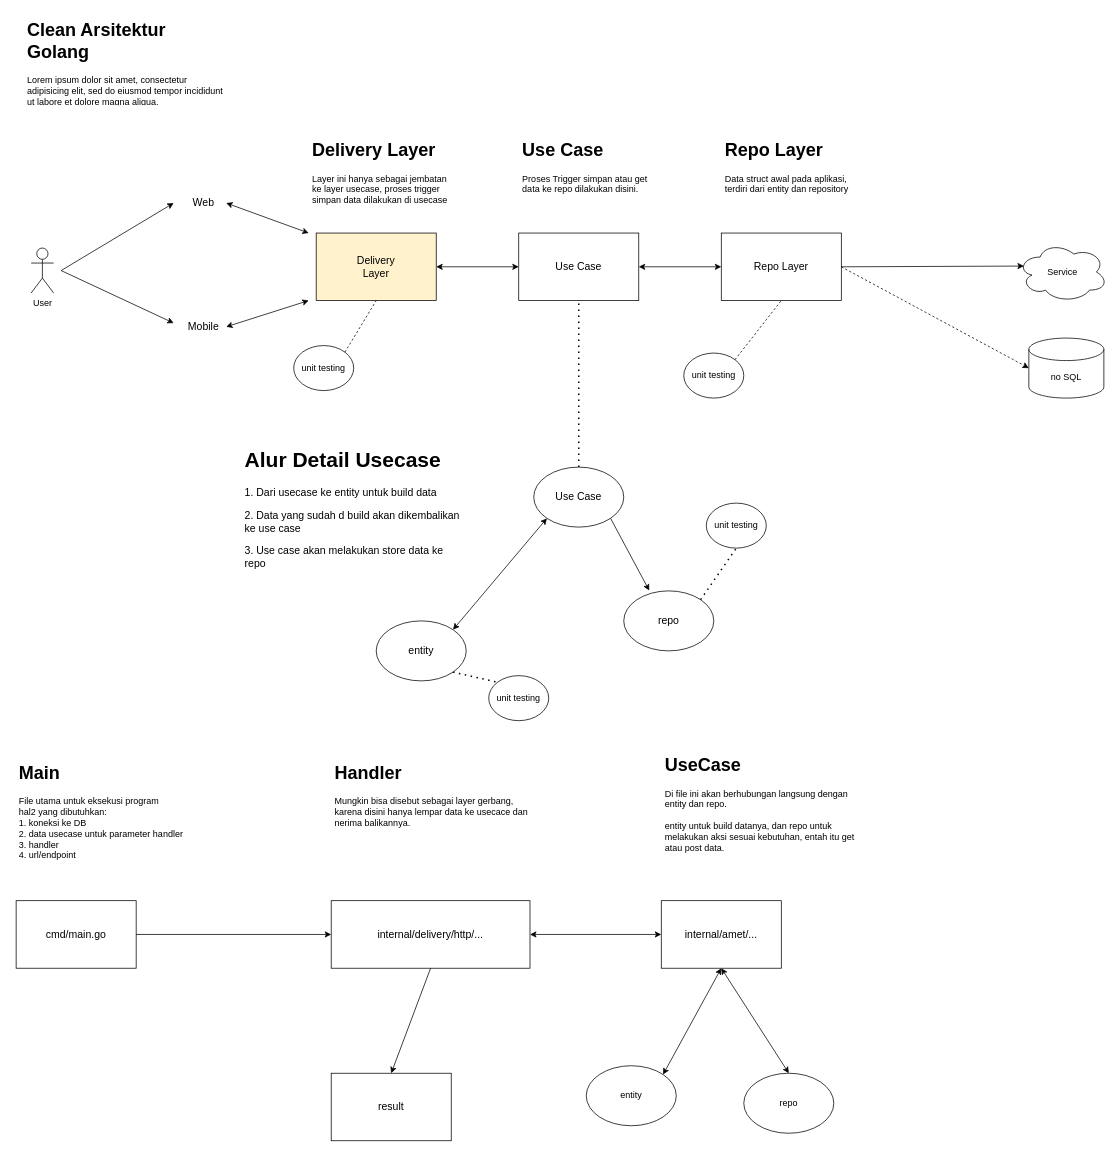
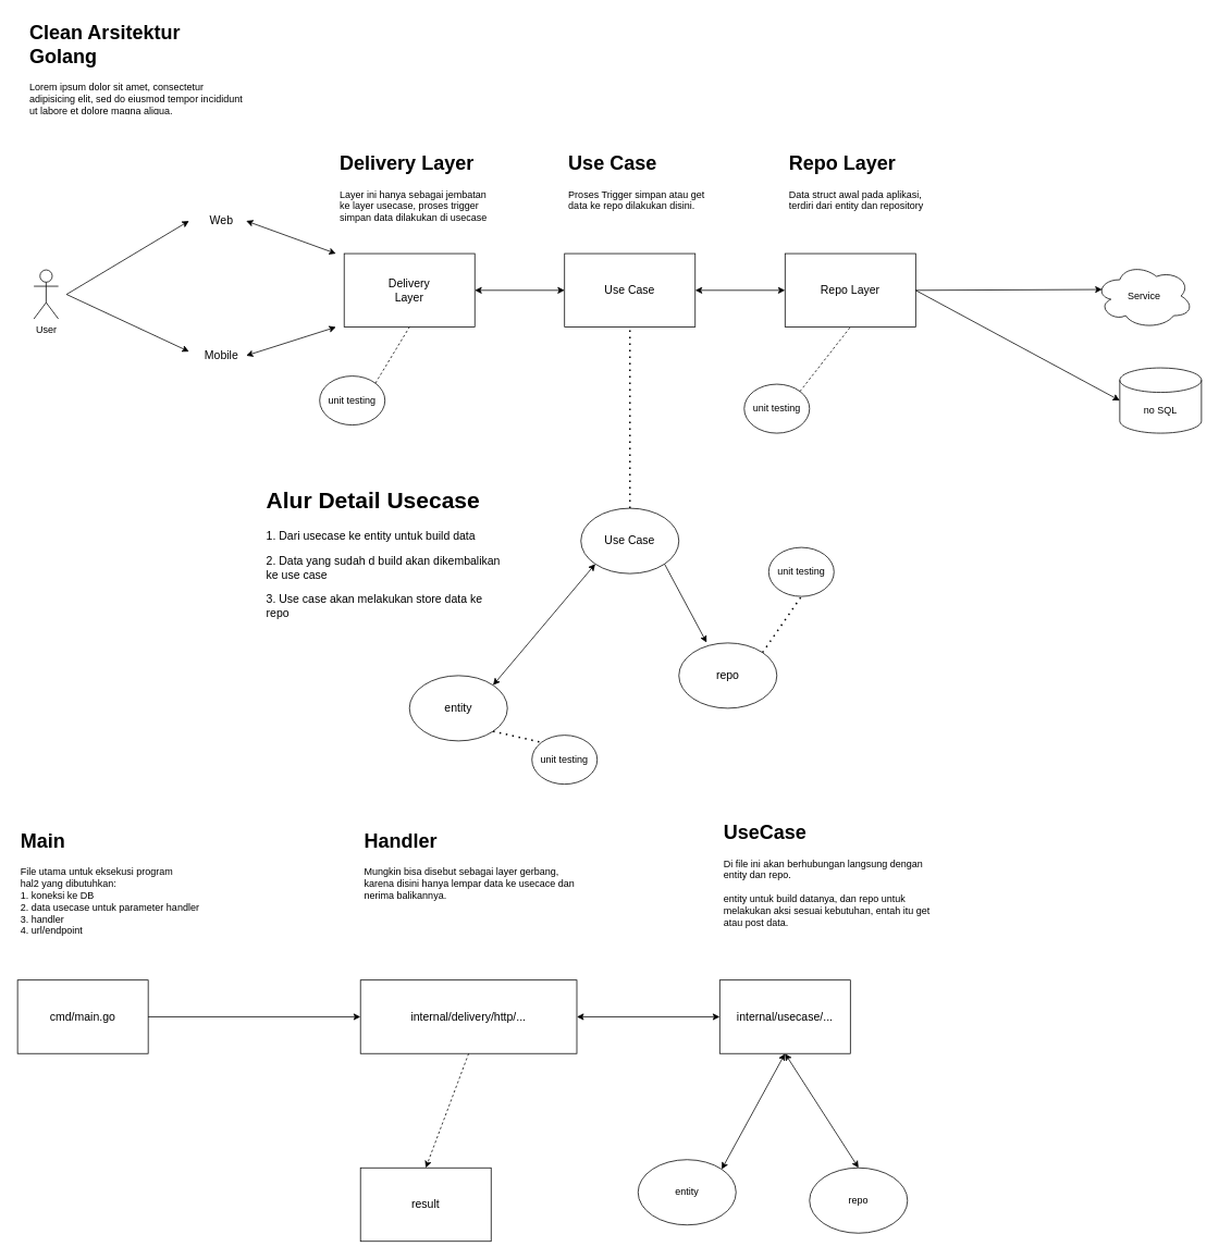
  <mxCell id="0" />
  <mxCell id="1" parent="0" />
  <mxCell id="2" value="User&lt;br&gt;" style="shape=umlActor;verticalLabelPosition=bottom;verticalAlign=top;html=1;outlineConnect=0;" parent="1" vertex="1"><mxGeometry x="41" y="330" width="30" height="60" as="geometry" /></mxCell>
  <mxCell id="3" value="" style="endArrow=classic;html=1;rounded=0;" parent="1" edge="1"><mxGeometry width="50" height="50" relative="1" as="geometry"><mxPoint x="81" y="360" as="sourcePoint" /><mxPoint x="231" y="270" as="targetPoint" /></mxGeometry></mxCell>
  <mxCell id="4" value="" style="endArrow=classic;html=1;rounded=0;" parent="1" edge="1"><mxGeometry width="50" height="50" relative="1" as="geometry"><mxPoint x="81" y="360" as="sourcePoint" /><mxPoint x="231" y="430" as="targetPoint" /></mxGeometry></mxCell>
  <mxCell id="5" value="&lt;font style=&quot;font-size: 14px;&quot;&gt;Web&lt;/font&gt;" style="text;html=1;strokeColor=none;fillColor=none;align=center;verticalAlign=middle;whiteSpace=wrap;rounded=0;" parent="1" vertex="1"><mxGeometry x="241" y="255" width="60" height="30" as="geometry" /></mxCell>
  <mxCell id="6" value="&lt;font style=&quot;font-size: 14px;&quot;&gt;Mobile&lt;/font&gt;" style="text;html=1;strokeColor=none;fillColor=none;align=center;verticalAlign=middle;whiteSpace=wrap;rounded=0;" parent="1" vertex="1"><mxGeometry x="241" y="420" width="60" height="30" as="geometry" /></mxCell>
  <mxCell id="7" value="" style="endArrow=classic;startArrow=classic;html=1;rounded=0;exitX=1;exitY=0.5;exitDx=0;exitDy=0;" parent="1" source="5" edge="1"><mxGeometry width="50" height="50" relative="1" as="geometry"><mxPoint x="351" y="370" as="sourcePoint" /><mxPoint x="411" y="310" as="targetPoint" /></mxGeometry></mxCell>
  <mxCell id="8" value="" style="endArrow=classic;startArrow=classic;html=1;rounded=0;exitX=1;exitY=0.5;exitDx=0;exitDy=0;" parent="1" source="6" edge="1"><mxGeometry width="50" height="50" relative="1" as="geometry"><mxPoint x="311" y="280" as="sourcePoint" /><mxPoint x="411" y="400" as="targetPoint" /></mxGeometry></mxCell>
- <mxCell id="9" value="&lt;font style=&quot;font-size: 14px;&quot;&gt;Delivery&lt;br&gt;Layer&lt;/font&gt;" style="rounded=0;whiteSpace=wrap;html=1;fillColor=#fff2cc;" parent="1" vertex="1"><mxGeometry x="421" y="310" width="160" height="90" as="geometry" /></mxCell>
+ <mxCell id="9" value="&lt;font style=&quot;font-size: 14px;&quot;&gt;Delivery&lt;br&gt;Layer&lt;/font&gt;" style="rounded=0;whiteSpace=wrap;html=1;" parent="1" vertex="1"><mxGeometry x="421" y="310" width="160" height="90" as="geometry" /></mxCell>
  <mxCell id="10" value="" style="endArrow=classic;startArrow=classic;html=1;rounded=0;exitX=1;exitY=0.5;exitDx=0;exitDy=0;" parent="1" source="9" edge="1"><mxGeometry width="50" height="50" relative="1" as="geometry"><mxPoint x="431" y="370" as="sourcePoint" /><mxPoint x="691" y="355" as="targetPoint" /></mxGeometry></mxCell>
  <mxCell id="11" value="&lt;font style=&quot;font-size: 14px;&quot;&gt;Use Case&lt;/font&gt;" style="rounded=0;whiteSpace=wrap;html=1;" parent="1" vertex="1"><mxGeometry x="691" y="310" width="160" height="90" as="geometry" /></mxCell>
  <mxCell id="12" value="" style="endArrow=classic;startArrow=classic;html=1;rounded=0;exitX=1;exitY=0.5;exitDx=0;exitDy=0;" parent="1" source="11" edge="1"><mxGeometry width="50" height="50" relative="1" as="geometry"><mxPoint x="591" y="365" as="sourcePoint" /><mxPoint x="961" y="355" as="targetPoint" /></mxGeometry></mxCell>
  <mxCell id="13" value="&lt;font style=&quot;font-size: 14px;&quot;&gt;Repo Layer&lt;/font&gt;" style="rounded=0;whiteSpace=wrap;html=1;" parent="1" vertex="1"><mxGeometry x="961" y="310" width="160" height="90" as="geometry" /></mxCell>
- <mxCell id="14" value="Service" style="ellipse;shape=cloud;whiteSpace=wrap;html=1;" parent="1" vertex="1"><mxGeometry x="1356" y="322" width="120" height="80" as="geometry" /></mxCell>
+ <mxCell id="14" value="Service" style="ellipse;shape=cloud;whiteSpace=wrap;html=1;" parent="1" vertex="1"><mxGeometry x="1341" y="322" width="120" height="80" as="geometry" /></mxCell>
  <mxCell id="15" value="" style="endArrow=classic;html=1;rounded=0;exitX=1;exitY=0.5;exitDx=0;exitDy=0;entryX=0.07;entryY=0.4;entryDx=0;entryDy=0;entryPerimeter=0;" parent="1" source="13" target="14" edge="1"><mxGeometry width="50" height="50" relative="1" as="geometry"><mxPoint x="1281" y="370" as="sourcePoint" /><mxPoint x="1331" y="320" as="targetPoint" /></mxGeometry></mxCell>
  <mxCell id="16" value="no SQL" style="shape=cylinder3;whiteSpace=wrap;html=1;boundedLbl=1;backgroundOutline=1;size=15;" parent="1" vertex="1"><mxGeometry x="1371" y="450" width="100" height="80" as="geometry" /></mxCell>
- <mxCell id="17" value="" style="endArrow=classic;html=1;rounded=0;exitX=1;exitY=0.5;exitDx=0;exitDy=0;entryX=0;entryY=0.5;entryDx=0;entryDy=0;entryPerimeter=0;dashed=1;" parent="1" source="13" target="16" edge="1"><mxGeometry width="50" height="50" relative="1" as="geometry"><mxPoint x="1281" y="370" as="sourcePoint" /><mxPoint x="1331" y="320" as="targetPoint" /></mxGeometry></mxCell>
+ <mxCell id="17" value="" style="endArrow=classic;html=1;rounded=0;exitX=1;exitY=0.5;exitDx=0;exitDy=0;entryX=0;entryY=0.5;entryDx=0;entryDy=0;entryPerimeter=0;" parent="1" source="13" target="16" edge="1"><mxGeometry width="50" height="50" relative="1" as="geometry"><mxPoint x="1281" y="370" as="sourcePoint" /><mxPoint x="1331" y="320" as="targetPoint" /></mxGeometry></mxCell>
  <mxCell id="18" value="&lt;h1&gt;Repo Layer&lt;/h1&gt;&lt;p&gt;Data struct awal pada aplikasi, terdiri dari entity dan repository&lt;/p&gt;" style="text;html=1;strokeColor=none;fillColor=none;spacing=5;spacingTop=-20;whiteSpace=wrap;overflow=hidden;rounded=0;" parent="1" vertex="1"><mxGeometry x="961" y="180" width="190" height="120" as="geometry" /></mxCell>
  <mxCell id="19" value="&lt;h1&gt;Use Case&lt;/h1&gt;&lt;p&gt;Proses Trigger simpan atau get data ke repo dilakukan disini.&lt;/p&gt;" style="text;html=1;strokeColor=none;fillColor=none;spacing=5;spacingTop=-20;whiteSpace=wrap;overflow=hidden;rounded=0;" parent="1" vertex="1"><mxGeometry x="691" y="180" width="190" height="120" as="geometry" /></mxCell>
  <mxCell id="20" value="&lt;h1&gt;Delivery Layer&lt;/h1&gt;&lt;p&gt;Layer ini hanya sebagai jembatan ke layer usecase, proses trigger simpan data dilakukan di usecase&lt;/p&gt;" style="text;html=1;strokeColor=none;fillColor=none;spacing=5;spacingTop=-20;whiteSpace=wrap;overflow=hidden;rounded=0;" parent="1" vertex="1"><mxGeometry x="411" y="180" width="190" height="120" as="geometry" /></mxCell>
  <mxCell id="21" value="&lt;h1&gt;Clean Arsitektur Golang&lt;/h1&gt;&lt;p&gt;Lorem ipsum dolor sit amet, consectetur adipisicing elit, sed do eiusmod tempor incididunt ut labore et dolore magna aliqua.&lt;/p&gt;" style="text;html=1;strokeColor=none;fillColor=none;spacing=5;spacingTop=-20;whiteSpace=wrap;overflow=hidden;rounded=0;" parent="1" vertex="1"><mxGeometry x="31" y="20" width="280" height="120" as="geometry" /></mxCell>
  <mxCell id="22" value="Use Case" style="ellipse;whiteSpace=wrap;html=1;fontSize=14;" parent="1" vertex="1"><mxGeometry x="711" y="622" width="120" height="80" as="geometry" /></mxCell>
  <mxCell id="23" value="" style="endArrow=none;dashed=1;html=1;dashPattern=1 3;strokeWidth=2;rounded=0;fontSize=14;entryX=0.5;entryY=1;entryDx=0;entryDy=0;exitX=0.5;exitY=0;exitDx=0;exitDy=0;" parent="1" source="22" target="11" edge="1"><mxGeometry width="50" height="50" relative="1" as="geometry"><mxPoint x="831" y="640" as="sourcePoint" /><mxPoint x="881" y="590" as="targetPoint" /></mxGeometry></mxCell>
  <mxCell id="24" value="entity" style="ellipse;whiteSpace=wrap;html=1;fontSize=14;" parent="1" vertex="1"><mxGeometry x="501" y="827" width="120" height="80" as="geometry" /></mxCell>
  <mxCell id="25" value="" style="endArrow=classic;startArrow=classic;html=1;rounded=0;fontSize=14;entryX=0;entryY=1;entryDx=0;entryDy=0;exitX=1;exitY=0;exitDx=0;exitDy=0;" parent="1" source="24" target="22" edge="1"><mxGeometry width="50" height="50" relative="1" as="geometry"><mxPoint x="831" y="827" as="sourcePoint" /><mxPoint x="881" y="777" as="targetPoint" /></mxGeometry></mxCell>
  <mxCell id="26" value="repo" style="ellipse;whiteSpace=wrap;html=1;fontSize=14;" parent="1" vertex="1"><mxGeometry x="831" y="787" width="120" height="80" as="geometry" /></mxCell>
  <mxCell id="27" value="" style="endArrow=classic;html=1;rounded=0;fontSize=14;exitX=1;exitY=1;exitDx=0;exitDy=0;entryX=0.283;entryY=-0.006;entryDx=0;entryDy=0;entryPerimeter=0;" parent="1" source="22" target="26" edge="1"><mxGeometry width="50" height="50" relative="1" as="geometry"><mxPoint x="831" y="827" as="sourcePoint" /><mxPoint x="881" y="777" as="targetPoint" /></mxGeometry></mxCell>
  <mxCell id="28" value="&lt;h1&gt;Alur Detail Usecase&lt;/h1&gt;&lt;p&gt;1. Dari usecase ke entity untuk build data&lt;/p&gt;&lt;p&gt;2. Data yang sudah d build akan dikembalikan ke use case&lt;/p&gt;&lt;p&gt;3. Use case akan melakukan store data ke repo&lt;/p&gt;" style="text;html=1;strokeColor=none;fillColor=none;spacing=5;spacingTop=-20;whiteSpace=wrap;overflow=hidden;rounded=0;fontSize=14;" parent="1" vertex="1"><mxGeometry x="321" y="587" width="300" height="210" as="geometry" /></mxCell>
  <mxCell id="29" value="&lt;h1&gt;Main&lt;/h1&gt;&lt;div&gt;File utama untuk eksekusi program&lt;/div&gt;&lt;div&gt;hal2 yang dibutuhkan:&lt;/div&gt;&lt;div&gt;1. koneksi ke DB&lt;/div&gt;&lt;div&gt;2. data usecase untuk parameter handler&lt;/div&gt;&lt;div&gt;3. handler&lt;/div&gt;&lt;div&gt;4. url/endpoint&lt;/div&gt;" style="text;html=1;strokeColor=none;fillColor=none;spacing=5;spacingTop=-20;whiteSpace=wrap;overflow=hidden;rounded=0;" parent="1" vertex="1"><mxGeometry x="20" y="1010" width="280" height="150" as="geometry" /></mxCell>
  <mxCell id="30" value="&lt;span style=&quot;font-size: 14px;&quot;&gt;cmd/main.go&lt;/span&gt;" style="rounded=0;whiteSpace=wrap;html=1;" parent="1" vertex="1"><mxGeometry x="21" y="1200" width="160" height="90" as="geometry" /></mxCell>
  <mxCell id="31" value="&lt;span style=&quot;font-size: 14px;&quot;&gt;internal/delivery/http/...&lt;/span&gt;" style="rounded=0;whiteSpace=wrap;html=1;" parent="1" vertex="1"><mxGeometry x="441" y="1200" width="265" height="90" as="geometry" /></mxCell>
  <mxCell id="32" value="" style="endArrow=classic;html=1;rounded=0;exitX=1;exitY=0.5;exitDx=0;exitDy=0;entryX=0;entryY=0.5;entryDx=0;entryDy=0;" parent="1" source="30" target="31" edge="1"><mxGeometry width="50" height="50" relative="1" as="geometry"><mxPoint x="291" y="1100" as="sourcePoint" /><mxPoint x="341" y="1050" as="targetPoint" /></mxGeometry></mxCell>
  <mxCell id="33" value="&lt;h1&gt;Handler&lt;/h1&gt;&lt;div&gt;Mungkin bisa disebut sebagai layer gerbang, karena disini hanya lempar data ke usecace dan nerima balikannya.&lt;/div&gt;" style="text;html=1;strokeColor=none;fillColor=none;spacing=5;spacingTop=-20;whiteSpace=wrap;overflow=hidden;rounded=0;" parent="1" vertex="1"><mxGeometry x="441" y="1010" width="280" height="150" as="geometry" /></mxCell>
- <mxCell id="34" value="&lt;span style=&quot;font-size: 14px;&quot;&gt;internal/amet/...&lt;/span&gt;" style="rounded=0;whiteSpace=wrap;html=1;" parent="1" vertex="1"><mxGeometry x="881" y="1200" width="160" height="90" as="geometry" /></mxCell>
+ <mxCell id="34" value="&lt;span style=&quot;font-size: 14px;&quot;&gt;internal/usecase/...&lt;/span&gt;" style="rounded=0;whiteSpace=wrap;html=1;" parent="1" vertex="1"><mxGeometry x="881" y="1200" width="160" height="90" as="geometry" /></mxCell>
  <mxCell id="35" value="&lt;h1&gt;UseCase&lt;/h1&gt;&lt;div&gt;Di file ini akan berhubungan langsung dengan entity dan repo.&lt;/div&gt;&lt;div&gt;&lt;br&gt;&lt;/div&gt;&lt;div&gt;entity untuk build datanya, dan repo untuk melakukan aksi sesuai kebutuhan, entah itu get atau post data.&lt;/div&gt;" style="text;html=1;strokeColor=none;fillColor=none;spacing=5;spacingTop=-20;whiteSpace=wrap;overflow=hidden;rounded=0;" parent="1" vertex="1"><mxGeometry x="881" y="1000" width="280" height="150" as="geometry" /></mxCell>
  <mxCell id="36" value="entity" style="ellipse;whiteSpace=wrap;html=1;" parent="1" vertex="1"><mxGeometry x="781" y="1420" width="120" height="80" as="geometry" /></mxCell>
  <mxCell id="37" value="" style="endArrow=classic;startArrow=classic;html=1;rounded=0;exitX=1;exitY=0;exitDx=0;exitDy=0;entryX=0.5;entryY=1;entryDx=0;entryDy=0;" parent="1" source="36" target="34" edge="1"><mxGeometry width="50" height="50" relative="1" as="geometry"><mxPoint x="911" y="1390" as="sourcePoint" /><mxPoint x="961" y="1340" as="targetPoint" /></mxGeometry></mxCell>
  <mxCell id="38" value="repo" style="ellipse;whiteSpace=wrap;html=1;" parent="1" vertex="1"><mxGeometry x="991" y="1430" width="120" height="80" as="geometry" /></mxCell>
  <mxCell id="39" value="" style="endArrow=classic;startArrow=classic;html=1;rounded=0;entryX=0.5;entryY=1;entryDx=0;entryDy=0;exitX=0.5;exitY=0;exitDx=0;exitDy=0;" parent="1" source="38" target="34" edge="1"><mxGeometry width="50" height="50" relative="1" as="geometry"><mxPoint x="911" y="1390" as="sourcePoint" /><mxPoint x="961" y="1340" as="targetPoint" /></mxGeometry></mxCell>
  <mxCell id="40" value="&lt;span style=&quot;font-size: 14px;&quot;&gt;result&lt;br&gt;&lt;/span&gt;" style="rounded=0;whiteSpace=wrap;html=1;" parent="1" vertex="1"><mxGeometry x="441" y="1430" width="160" height="90" as="geometry" /></mxCell>
  <mxCell id="41" value="" style="endArrow=classic;startArrow=classic;html=1;rounded=0;exitX=1;exitY=0.5;exitDx=0;exitDy=0;entryX=0;entryY=0.5;entryDx=0;entryDy=0;" parent="1" source="31" target="34" edge="1"><mxGeometry width="50" height="50" relative="1" as="geometry"><mxPoint x="891" y="1250" as="sourcePoint" /><mxPoint x="941" y="1200" as="targetPoint" /></mxGeometry></mxCell>
- <mxCell id="42" value="" style="endArrow=classic;html=1;rounded=0;exitX=0.5;exitY=1;exitDx=0;exitDy=0;entryX=0.5;entryY=0;entryDx=0;entryDy=0;" parent="1" source="31" target="40" edge="1"><mxGeometry width="50" height="50" relative="1" as="geometry"><mxPoint x="631" y="1420" as="sourcePoint" /><mxPoint x="681" y="1370" as="targetPoint" /></mxGeometry></mxCell>
+ <mxCell id="42" value="" style="endArrow=classic;html=1;rounded=0;exitX=0.5;exitY=1;exitDx=0;exitDy=0;entryX=0.5;entryY=0;entryDx=0;entryDy=0;dashed=1;" parent="1" source="31" target="40" edge="1"><mxGeometry width="50" height="50" relative="1" as="geometry"><mxPoint x="631" y="1420" as="sourcePoint" /><mxPoint x="681" y="1370" as="targetPoint" /></mxGeometry></mxCell>
  <mxCell id="43" value="unit testing" style="ellipse;whiteSpace=wrap;html=1;" vertex="1" parent="1"><mxGeometry x="391" y="460" width="80" height="60" as="geometry" /></mxCell>
  <mxCell id="44" value="" style="endArrow=none;dashed=1;html=1;rounded=0;entryX=0.5;entryY=1;entryDx=0;entryDy=0;exitX=1;exitY=0;exitDx=0;exitDy=0;" edge="1" parent="1" source="43" target="9"><mxGeometry width="50" height="50" relative="1" as="geometry"><mxPoint x="611" y="640" as="sourcePoint" /><mxPoint x="661" y="590" as="targetPoint" /></mxGeometry></mxCell>
  <mxCell id="45" value="unit testing" style="ellipse;whiteSpace=wrap;html=1;" vertex="1" parent="1"><mxGeometry x="651" y="900" width="80" height="60" as="geometry" /></mxCell>
  <mxCell id="46" value="" style="endArrow=none;dashed=1;html=1;dashPattern=1 3;strokeWidth=2;rounded=0;exitX=1;exitY=1;exitDx=0;exitDy=0;entryX=0;entryY=0;entryDx=0;entryDy=0;" edge="1" parent="1" source="24" target="45"><mxGeometry width="50" height="50" relative="1" as="geometry"><mxPoint x="611" y="780" as="sourcePoint" /><mxPoint x="661" y="730" as="targetPoint" /></mxGeometry></mxCell>
  <mxCell id="47" value="unit testing" style="ellipse;whiteSpace=wrap;html=1;" vertex="1" parent="1"><mxGeometry x="941" y="670" width="80" height="60" as="geometry" /></mxCell>
  <mxCell id="48" value="" style="endArrow=none;dashed=1;html=1;dashPattern=1 3;strokeWidth=2;rounded=0;entryX=0.5;entryY=1;entryDx=0;entryDy=0;exitX=1;exitY=0;exitDx=0;exitDy=0;" edge="1" parent="1" source="26" target="47"><mxGeometry width="50" height="50" relative="1" as="geometry"><mxPoint x="611" y="890" as="sourcePoint" /><mxPoint x="661" y="840" as="targetPoint" /></mxGeometry></mxCell>
  <mxCell id="49" value="unit testing" style="ellipse;whiteSpace=wrap;html=1;" vertex="1" parent="1"><mxGeometry x="911" y="470" width="80" height="60" as="geometry" /></mxCell>
  <mxCell id="50" value="" style="endArrow=none;dashed=1;html=1;rounded=0;entryX=0.5;entryY=1;entryDx=0;entryDy=0;exitX=1;exitY=0;exitDx=0;exitDy=0;" edge="1" parent="1" source="49" target="13"><mxGeometry width="50" height="50" relative="1" as="geometry"><mxPoint x="811" y="590" as="sourcePoint" /><mxPoint x="861" y="540" as="targetPoint" /></mxGeometry></mxCell>
